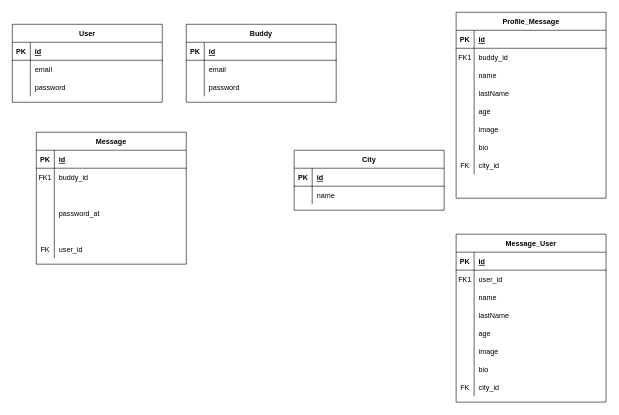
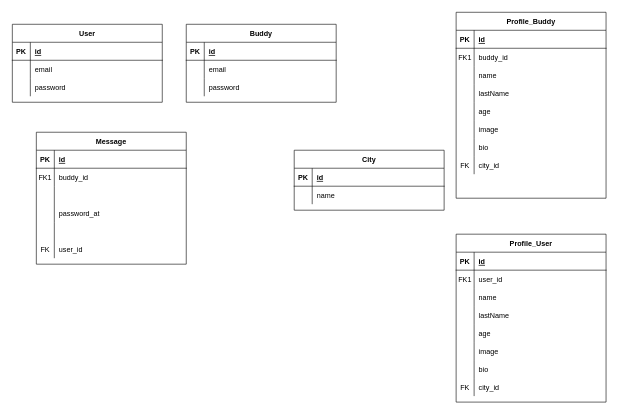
  <mxCell id="0" />
  <mxCell id="1" parent="0" />
  <mxCell id="2" value="Buddy" style="shape=table;startSize=30;container=1;collapsible=1;childLayout=tableLayout;fixedRows=1;rowLines=0;fontStyle=1;align=center;resizeLast=1;" parent="1" vertex="1"><mxGeometry x="310" y="40" width="250" height="130" as="geometry" /></mxCell>
  <mxCell id="3" value="" style="shape=partialRectangle;collapsible=0;dropTarget=0;pointerEvents=0;fillColor=none;points=[[0,0.5],[1,0.5]];portConstraint=eastwest;top=0;left=0;right=0;bottom=1;" parent="2" vertex="1"><mxGeometry y="30" width="250" height="30" as="geometry" /></mxCell>
  <mxCell id="4" value="PK" style="shape=partialRectangle;overflow=hidden;connectable=0;fillColor=none;top=0;left=0;bottom=0;right=0;fontStyle=1;" parent="3" vertex="1"><mxGeometry width="30" height="30" as="geometry" /></mxCell>
  <mxCell id="5" value="id" style="shape=partialRectangle;overflow=hidden;connectable=0;fillColor=none;top=0;left=0;bottom=0;right=0;align=left;spacingLeft=6;fontStyle=5;" parent="3" vertex="1"><mxGeometry x="30" width="220" height="30" as="geometry" /></mxCell>
  <mxCell id="6" style="shape=partialRectangle;collapsible=0;dropTarget=0;pointerEvents=0;fillColor=none;points=[[0,0.5],[1,0.5]];portConstraint=eastwest;top=0;left=0;right=0;bottom=0;" parent="2" vertex="1"><mxGeometry y="60" width="250" height="30" as="geometry" /></mxCell>
  <mxCell id="7" style="shape=partialRectangle;overflow=hidden;connectable=0;fillColor=none;top=0;left=0;bottom=0;right=0;" parent="6" vertex="1"><mxGeometry width="30" height="30" as="geometry" /></mxCell>
  <mxCell id="8" value="email" style="shape=partialRectangle;overflow=hidden;connectable=0;fillColor=none;top=0;left=0;bottom=0;right=0;align=left;spacingLeft=6;" parent="6" vertex="1"><mxGeometry x="30" width="220" height="30" as="geometry" /></mxCell>
  <mxCell id="9" style="shape=partialRectangle;collapsible=0;dropTarget=0;pointerEvents=0;fillColor=none;points=[[0,0.5],[1,0.5]];portConstraint=eastwest;top=0;left=0;right=0;bottom=0;" parent="2" vertex="1"><mxGeometry y="90" width="250" height="30" as="geometry" /></mxCell>
  <mxCell id="10" style="shape=partialRectangle;overflow=hidden;connectable=0;fillColor=none;top=0;left=0;bottom=0;right=0;" parent="9" vertex="1"><mxGeometry width="30" height="30" as="geometry" /></mxCell>
  <mxCell id="11" value="password" style="shape=partialRectangle;overflow=hidden;connectable=0;fillColor=none;top=0;left=0;bottom=0;right=0;align=left;spacingLeft=6;" parent="9" vertex="1"><mxGeometry x="30" width="220" height="30" as="geometry" /></mxCell>
- <mxCell id="12" value="Profile_Message" style="shape=table;startSize=30;container=1;collapsible=1;childLayout=tableLayout;fixedRows=1;rowLines=0;fontStyle=1;align=center;resizeLast=1;" parent="1" vertex="1"><mxGeometry x="760" y="20" width="250" height="310" as="geometry" /></mxCell>
+ <mxCell id="12" value="Profile_Buddy" style="shape=table;startSize=30;container=1;collapsible=1;childLayout=tableLayout;fixedRows=1;rowLines=0;fontStyle=1;align=center;resizeLast=1;" parent="1" vertex="1"><mxGeometry x="760" y="20" width="250" height="310" as="geometry" /></mxCell>
  <mxCell id="13" value="" style="shape=partialRectangle;collapsible=0;dropTarget=0;pointerEvents=0;fillColor=none;points=[[0,0.5],[1,0.5]];portConstraint=eastwest;top=0;left=0;right=0;bottom=1;" parent="12" vertex="1"><mxGeometry y="30" width="250" height="30" as="geometry" /></mxCell>
  <mxCell id="14" value="PK" style="shape=partialRectangle;overflow=hidden;connectable=0;fillColor=none;top=0;left=0;bottom=0;right=0;fontStyle=1;" parent="13" vertex="1"><mxGeometry width="30" height="30" as="geometry" /></mxCell>
  <mxCell id="15" value="id" style="shape=partialRectangle;overflow=hidden;connectable=0;fillColor=none;top=0;left=0;bottom=0;right=0;align=left;spacingLeft=6;fontStyle=5;" parent="13" vertex="1"><mxGeometry x="30" width="220" height="30" as="geometry" /></mxCell>
  <mxCell id="16" value="" style="shape=partialRectangle;collapsible=0;dropTarget=0;pointerEvents=0;fillColor=none;points=[[0,0.5],[1,0.5]];portConstraint=eastwest;top=0;left=0;right=0;bottom=0;" parent="12" vertex="1"><mxGeometry y="60" width="250" height="30" as="geometry" /></mxCell>
  <mxCell id="17" value="FK1" style="shape=partialRectangle;overflow=hidden;connectable=0;fillColor=none;top=0;left=0;bottom=0;right=0;" parent="16" vertex="1"><mxGeometry width="30" height="30" as="geometry" /></mxCell>
  <mxCell id="18" value="buddy_id" style="shape=partialRectangle;overflow=hidden;connectable=0;fillColor=none;top=0;left=0;bottom=0;right=0;align=left;spacingLeft=6;" parent="16" vertex="1"><mxGeometry x="30" width="220" height="30" as="geometry" /></mxCell>
  <mxCell id="19" style="shape=partialRectangle;collapsible=0;dropTarget=0;pointerEvents=0;fillColor=none;points=[[0,0.5],[1,0.5]];portConstraint=eastwest;top=0;left=0;right=0;bottom=0;" parent="12" vertex="1"><mxGeometry y="90" width="250" height="30" as="geometry" /></mxCell>
  <mxCell id="20" style="shape=partialRectangle;overflow=hidden;connectable=0;fillColor=none;top=0;left=0;bottom=0;right=0;" parent="19" vertex="1"><mxGeometry width="30" height="30" as="geometry" /></mxCell>
  <mxCell id="21" value="name" style="shape=partialRectangle;overflow=hidden;connectable=0;fillColor=none;top=0;left=0;bottom=0;right=0;align=left;spacingLeft=6;" parent="19" vertex="1"><mxGeometry x="30" width="220" height="30" as="geometry" /></mxCell>
  <mxCell id="22" style="shape=partialRectangle;collapsible=0;dropTarget=0;pointerEvents=0;fillColor=none;points=[[0,0.5],[1,0.5]];portConstraint=eastwest;top=0;left=0;right=0;bottom=0;" parent="12" vertex="1"><mxGeometry y="120" width="250" height="30" as="geometry" /></mxCell>
  <mxCell id="23" style="shape=partialRectangle;overflow=hidden;connectable=0;fillColor=none;top=0;left=0;bottom=0;right=0;" parent="22" vertex="1"><mxGeometry width="30" height="30" as="geometry" /></mxCell>
  <mxCell id="24" value="lastName" style="shape=partialRectangle;overflow=hidden;connectable=0;fillColor=none;top=0;left=0;bottom=0;right=0;align=left;spacingLeft=6;" parent="22" vertex="1"><mxGeometry x="30" width="220" height="30" as="geometry" /></mxCell>
  <mxCell id="25" value="" style="shape=partialRectangle;collapsible=0;dropTarget=0;pointerEvents=0;fillColor=none;points=[[0,0.5],[1,0.5]];portConstraint=eastwest;top=0;left=0;right=0;bottom=0;" parent="12" vertex="1"><mxGeometry y="150" width="250" height="30" as="geometry" /></mxCell>
  <mxCell id="26" value="" style="shape=partialRectangle;overflow=hidden;connectable=0;fillColor=none;top=0;left=0;bottom=0;right=0;" parent="25" vertex="1"><mxGeometry width="30" height="30" as="geometry" /></mxCell>
  <mxCell id="27" value="age" style="shape=partialRectangle;overflow=hidden;connectable=0;fillColor=none;top=0;left=0;bottom=0;right=0;align=left;spacingLeft=6;" parent="25" vertex="1"><mxGeometry x="30" width="220" height="30" as="geometry" /></mxCell>
  <mxCell id="28" style="shape=partialRectangle;collapsible=0;dropTarget=0;pointerEvents=0;fillColor=none;points=[[0,0.5],[1,0.5]];portConstraint=eastwest;top=0;left=0;right=0;bottom=0;" parent="12" vertex="1"><mxGeometry y="180" width="250" height="30" as="geometry" /></mxCell>
  <mxCell id="29" style="shape=partialRectangle;overflow=hidden;connectable=0;fillColor=none;top=0;left=0;bottom=0;right=0;" parent="28" vertex="1"><mxGeometry width="30" height="30" as="geometry" /></mxCell>
  <mxCell id="30" value="image" style="shape=partialRectangle;overflow=hidden;connectable=0;fillColor=none;top=0;left=0;bottom=0;right=0;align=left;spacingLeft=6;" parent="28" vertex="1"><mxGeometry x="30" width="220" height="30" as="geometry" /></mxCell>
  <mxCell id="31" style="shape=partialRectangle;collapsible=0;dropTarget=0;pointerEvents=0;fillColor=none;points=[[0,0.5],[1,0.5]];portConstraint=eastwest;top=0;left=0;right=0;bottom=0;" parent="12" vertex="1"><mxGeometry y="210" width="250" height="30" as="geometry" /></mxCell>
  <mxCell id="32" style="shape=partialRectangle;overflow=hidden;connectable=0;fillColor=none;top=0;left=0;bottom=0;right=0;" parent="31" vertex="1"><mxGeometry width="30" height="30" as="geometry" /></mxCell>
  <mxCell id="33" value="bio" style="shape=partialRectangle;overflow=hidden;connectable=0;fillColor=none;top=0;left=0;bottom=0;right=0;align=left;spacingLeft=6;" parent="31" vertex="1"><mxGeometry x="30" width="220" height="30" as="geometry" /></mxCell>
  <mxCell id="34" style="shape=partialRectangle;collapsible=0;dropTarget=0;pointerEvents=0;fillColor=none;points=[[0,0.5],[1,0.5]];portConstraint=eastwest;top=0;left=0;right=0;bottom=0;" parent="12" vertex="1"><mxGeometry y="240" width="250" height="30" as="geometry" /></mxCell>
  <mxCell id="35" value="FK" style="shape=partialRectangle;overflow=hidden;connectable=0;fillColor=none;top=0;left=0;bottom=0;right=0;" parent="34" vertex="1"><mxGeometry width="30" height="30" as="geometry" /></mxCell>
  <mxCell id="36" value="city_id" style="shape=partialRectangle;overflow=hidden;connectable=0;fillColor=none;top=0;left=0;bottom=0;right=0;align=left;spacingLeft=6;" parent="34" vertex="1"><mxGeometry x="30" width="220" height="30" as="geometry" /></mxCell>
  <mxCell id="37" style="shape=partialRectangle;collapsible=0;dropTarget=0;pointerEvents=0;fillColor=none;points=[[0,0.5],[1,0.5]];portConstraint=eastwest;top=0;left=0;right=0;bottom=0;" parent="12" vertex="1"><mxGeometry y="270" width="250" height="30" as="geometry" /></mxCell>
  <mxCell id="38" style="shape=partialRectangle;overflow=hidden;connectable=0;fillColor=none;top=0;left=0;bottom=0;right=0;" parent="37" vertex="1"><mxGeometry width="30" height="30" as="geometry" /></mxCell>
  <mxCell id="39" value="User" style="shape=table;startSize=30;container=1;collapsible=1;childLayout=tableLayout;fixedRows=1;rowLines=0;fontStyle=1;align=center;resizeLast=1;" parent="1" vertex="1"><mxGeometry x="20" y="40" width="250" height="130" as="geometry" /></mxCell>
  <mxCell id="40" value="" style="shape=partialRectangle;collapsible=0;dropTarget=0;pointerEvents=0;fillColor=none;points=[[0,0.5],[1,0.5]];portConstraint=eastwest;top=0;left=0;right=0;bottom=1;" parent="39" vertex="1"><mxGeometry y="30" width="250" height="30" as="geometry" /></mxCell>
  <mxCell id="41" value="PK" style="shape=partialRectangle;overflow=hidden;connectable=0;fillColor=none;top=0;left=0;bottom=0;right=0;fontStyle=1;" parent="40" vertex="1"><mxGeometry width="30" height="30" as="geometry" /></mxCell>
  <mxCell id="42" value="id" style="shape=partialRectangle;overflow=hidden;connectable=0;fillColor=none;top=0;left=0;bottom=0;right=0;align=left;spacingLeft=6;fontStyle=5;" parent="40" vertex="1"><mxGeometry x="30" width="220" height="30" as="geometry" /></mxCell>
  <mxCell id="43" style="shape=partialRectangle;collapsible=0;dropTarget=0;pointerEvents=0;fillColor=none;points=[[0,0.5],[1,0.5]];portConstraint=eastwest;top=0;left=0;right=0;bottom=0;" parent="39" vertex="1"><mxGeometry y="60" width="250" height="30" as="geometry" /></mxCell>
  <mxCell id="44" style="shape=partialRectangle;overflow=hidden;connectable=0;fillColor=none;top=0;left=0;bottom=0;right=0;" parent="43" vertex="1"><mxGeometry width="30" height="30" as="geometry" /></mxCell>
  <mxCell id="45" value="email" style="shape=partialRectangle;overflow=hidden;connectable=0;fillColor=none;top=0;left=0;bottom=0;right=0;align=left;spacingLeft=6;" parent="43" vertex="1"><mxGeometry x="30" width="220" height="30" as="geometry" /></mxCell>
  <mxCell id="46" style="shape=partialRectangle;collapsible=0;dropTarget=0;pointerEvents=0;fillColor=none;points=[[0,0.5],[1,0.5]];portConstraint=eastwest;top=0;left=0;right=0;bottom=0;" parent="39" vertex="1"><mxGeometry y="90" width="250" height="30" as="geometry" /></mxCell>
  <mxCell id="47" style="shape=partialRectangle;overflow=hidden;connectable=0;fillColor=none;top=0;left=0;bottom=0;right=0;" parent="46" vertex="1"><mxGeometry width="30" height="30" as="geometry" /></mxCell>
  <mxCell id="48" value="password" style="shape=partialRectangle;overflow=hidden;connectable=0;fillColor=none;top=0;left=0;bottom=0;right=0;align=left;spacingLeft=6;" parent="46" vertex="1"><mxGeometry x="30" width="220" height="30" as="geometry" /></mxCell>
- <mxCell id="49" value="Message_User" style="shape=table;startSize=30;container=1;collapsible=1;childLayout=tableLayout;fixedRows=1;rowLines=0;fontStyle=1;align=center;resizeLast=1;" parent="1" vertex="1"><mxGeometry x="760" y="390" width="250" height="280" as="geometry" /></mxCell>
+ <mxCell id="49" value="Profile_User" style="shape=table;startSize=30;container=1;collapsible=1;childLayout=tableLayout;fixedRows=1;rowLines=0;fontStyle=1;align=center;resizeLast=1;" parent="1" vertex="1"><mxGeometry x="760" y="390" width="250" height="280" as="geometry" /></mxCell>
  <mxCell id="50" value="" style="shape=partialRectangle;collapsible=0;dropTarget=0;pointerEvents=0;fillColor=none;points=[[0,0.5],[1,0.5]];portConstraint=eastwest;top=0;left=0;right=0;bottom=1;" parent="49" vertex="1"><mxGeometry y="30" width="250" height="30" as="geometry" /></mxCell>
  <mxCell id="51" value="PK" style="shape=partialRectangle;overflow=hidden;connectable=0;fillColor=none;top=0;left=0;bottom=0;right=0;fontStyle=1;" parent="50" vertex="1"><mxGeometry width="30" height="30" as="geometry" /></mxCell>
  <mxCell id="52" value="id" style="shape=partialRectangle;overflow=hidden;connectable=0;fillColor=none;top=0;left=0;bottom=0;right=0;align=left;spacingLeft=6;fontStyle=5;" parent="50" vertex="1"><mxGeometry x="30" width="220" height="30" as="geometry" /></mxCell>
  <mxCell id="53" value="" style="shape=partialRectangle;collapsible=0;dropTarget=0;pointerEvents=0;fillColor=none;points=[[0,0.5],[1,0.5]];portConstraint=eastwest;top=0;left=0;right=0;bottom=0;" parent="49" vertex="1"><mxGeometry y="60" width="250" height="30" as="geometry" /></mxCell>
  <mxCell id="54" value="FK1" style="shape=partialRectangle;overflow=hidden;connectable=0;fillColor=none;top=0;left=0;bottom=0;right=0;" parent="53" vertex="1"><mxGeometry width="30" height="30" as="geometry" /></mxCell>
  <mxCell id="55" value="user_id" style="shape=partialRectangle;overflow=hidden;connectable=0;fillColor=none;top=0;left=0;bottom=0;right=0;align=left;spacingLeft=6;" parent="53" vertex="1"><mxGeometry x="30" width="220" height="30" as="geometry" /></mxCell>
  <mxCell id="56" style="shape=partialRectangle;collapsible=0;dropTarget=0;pointerEvents=0;fillColor=none;points=[[0,0.5],[1,0.5]];portConstraint=eastwest;top=0;left=0;right=0;bottom=0;" parent="49" vertex="1"><mxGeometry y="90" width="250" height="30" as="geometry" /></mxCell>
  <mxCell id="57" style="shape=partialRectangle;overflow=hidden;connectable=0;fillColor=none;top=0;left=0;bottom=0;right=0;" parent="56" vertex="1"><mxGeometry width="30" height="30" as="geometry" /></mxCell>
  <mxCell id="58" value="name" style="shape=partialRectangle;overflow=hidden;connectable=0;fillColor=none;top=0;left=0;bottom=0;right=0;align=left;spacingLeft=6;" parent="56" vertex="1"><mxGeometry x="30" width="220" height="30" as="geometry" /></mxCell>
  <mxCell id="59" style="shape=partialRectangle;collapsible=0;dropTarget=0;pointerEvents=0;fillColor=none;points=[[0,0.5],[1,0.5]];portConstraint=eastwest;top=0;left=0;right=0;bottom=0;" parent="49" vertex="1"><mxGeometry y="120" width="250" height="30" as="geometry" /></mxCell>
  <mxCell id="60" style="shape=partialRectangle;overflow=hidden;connectable=0;fillColor=none;top=0;left=0;bottom=0;right=0;" parent="59" vertex="1"><mxGeometry width="30" height="30" as="geometry" /></mxCell>
  <mxCell id="61" value="lastName" style="shape=partialRectangle;overflow=hidden;connectable=0;fillColor=none;top=0;left=0;bottom=0;right=0;align=left;spacingLeft=6;" parent="59" vertex="1"><mxGeometry x="30" width="220" height="30" as="geometry" /></mxCell>
  <mxCell id="62" value="" style="shape=partialRectangle;collapsible=0;dropTarget=0;pointerEvents=0;fillColor=none;points=[[0,0.5],[1,0.5]];portConstraint=eastwest;top=0;left=0;right=0;bottom=0;" parent="49" vertex="1"><mxGeometry y="150" width="250" height="30" as="geometry" /></mxCell>
  <mxCell id="63" value="" style="shape=partialRectangle;overflow=hidden;connectable=0;fillColor=none;top=0;left=0;bottom=0;right=0;" parent="62" vertex="1"><mxGeometry width="30" height="30" as="geometry" /></mxCell>
  <mxCell id="64" value="age" style="shape=partialRectangle;overflow=hidden;connectable=0;fillColor=none;top=0;left=0;bottom=0;right=0;align=left;spacingLeft=6;" parent="62" vertex="1"><mxGeometry x="30" width="220" height="30" as="geometry" /></mxCell>
  <mxCell id="65" style="shape=partialRectangle;collapsible=0;dropTarget=0;pointerEvents=0;fillColor=none;points=[[0,0.5],[1,0.5]];portConstraint=eastwest;top=0;left=0;right=0;bottom=0;" parent="49" vertex="1"><mxGeometry y="180" width="250" height="30" as="geometry" /></mxCell>
  <mxCell id="66" style="shape=partialRectangle;overflow=hidden;connectable=0;fillColor=none;top=0;left=0;bottom=0;right=0;" parent="65" vertex="1"><mxGeometry width="30" height="30" as="geometry" /></mxCell>
  <mxCell id="67" value="image" style="shape=partialRectangle;overflow=hidden;connectable=0;fillColor=none;top=0;left=0;bottom=0;right=0;align=left;spacingLeft=6;" parent="65" vertex="1"><mxGeometry x="30" width="220" height="30" as="geometry" /></mxCell>
  <mxCell id="68" style="shape=partialRectangle;collapsible=0;dropTarget=0;pointerEvents=0;fillColor=none;points=[[0,0.5],[1,0.5]];portConstraint=eastwest;top=0;left=0;right=0;bottom=0;" parent="49" vertex="1"><mxGeometry y="210" width="250" height="30" as="geometry" /></mxCell>
  <mxCell id="69" style="shape=partialRectangle;overflow=hidden;connectable=0;fillColor=none;top=0;left=0;bottom=0;right=0;" parent="68" vertex="1"><mxGeometry width="30" height="30" as="geometry" /></mxCell>
  <mxCell id="70" value="bio" style="shape=partialRectangle;overflow=hidden;connectable=0;fillColor=none;top=0;left=0;bottom=0;right=0;align=left;spacingLeft=6;" parent="68" vertex="1"><mxGeometry x="30" width="220" height="30" as="geometry" /></mxCell>
  <mxCell id="71" style="shape=partialRectangle;collapsible=0;dropTarget=0;pointerEvents=0;fillColor=none;points=[[0,0.5],[1,0.5]];portConstraint=eastwest;top=0;left=0;right=0;bottom=0;" parent="49" vertex="1"><mxGeometry y="240" width="250" height="30" as="geometry" /></mxCell>
  <mxCell id="72" value="FK" style="shape=partialRectangle;overflow=hidden;connectable=0;fillColor=none;top=0;left=0;bottom=0;right=0;" parent="71" vertex="1"><mxGeometry width="30" height="30" as="geometry" /></mxCell>
  <mxCell id="73" value="city_id" style="shape=partialRectangle;overflow=hidden;connectable=0;fillColor=none;top=0;left=0;bottom=0;right=0;align=left;spacingLeft=6;" parent="71" vertex="1"><mxGeometry x="30" width="220" height="30" as="geometry" /></mxCell>
  <mxCell id="74" value="City" style="shape=table;startSize=30;container=1;collapsible=1;childLayout=tableLayout;fixedRows=1;rowLines=0;fontStyle=1;align=center;resizeLast=1;" parent="1" vertex="1"><mxGeometry x="490" y="250" width="250" height="100" as="geometry" /></mxCell>
  <mxCell id="75" value="" style="shape=partialRectangle;collapsible=0;dropTarget=0;pointerEvents=0;fillColor=none;points=[[0,0.5],[1,0.5]];portConstraint=eastwest;top=0;left=0;right=0;bottom=1;" parent="74" vertex="1"><mxGeometry y="30" width="250" height="30" as="geometry" /></mxCell>
  <mxCell id="76" value="PK" style="shape=partialRectangle;overflow=hidden;connectable=0;fillColor=none;top=0;left=0;bottom=0;right=0;fontStyle=1;" parent="75" vertex="1"><mxGeometry width="30" height="30" as="geometry" /></mxCell>
  <mxCell id="77" value="id" style="shape=partialRectangle;overflow=hidden;connectable=0;fillColor=none;top=0;left=0;bottom=0;right=0;align=left;spacingLeft=6;fontStyle=5;" parent="75" vertex="1"><mxGeometry x="30" width="220" height="30" as="geometry" /></mxCell>
  <mxCell id="78" value="" style="shape=partialRectangle;collapsible=0;dropTarget=0;pointerEvents=0;fillColor=none;points=[[0,0.5],[1,0.5]];portConstraint=eastwest;top=0;left=0;right=0;bottom=0;" parent="74" vertex="1"><mxGeometry y="60" width="250" height="30" as="geometry" /></mxCell>
  <mxCell id="79" value="" style="shape=partialRectangle;overflow=hidden;connectable=0;fillColor=none;top=0;left=0;bottom=0;right=0;" parent="78" vertex="1"><mxGeometry width="30" height="30" as="geometry" /></mxCell>
  <mxCell id="80" value="name" style="shape=partialRectangle;overflow=hidden;connectable=0;fillColor=none;top=0;left=0;bottom=0;right=0;align=left;spacingLeft=6;" parent="78" vertex="1"><mxGeometry x="30" width="220" height="30" as="geometry" /></mxCell>
  <mxCell id="81" value="Message" style="shape=table;startSize=30;container=1;collapsible=1;childLayout=tableLayout;fixedRows=1;rowLines=0;fontStyle=1;align=center;resizeLast=1;" parent="1" vertex="1"><mxGeometry x="60" y="220" width="250" height="220" as="geometry" /></mxCell>
  <mxCell id="82" value="" style="shape=partialRectangle;collapsible=0;dropTarget=0;pointerEvents=0;fillColor=none;points=[[0,0.5],[1,0.5]];portConstraint=eastwest;top=0;left=0;right=0;bottom=1;" parent="81" vertex="1"><mxGeometry y="30" width="250" height="30" as="geometry" /></mxCell>
  <mxCell id="83" value="PK" style="shape=partialRectangle;overflow=hidden;connectable=0;fillColor=none;top=0;left=0;bottom=0;right=0;fontStyle=1;" parent="82" vertex="1"><mxGeometry width="30" height="30" as="geometry" /></mxCell>
  <mxCell id="84" value="id" style="shape=partialRectangle;overflow=hidden;connectable=0;fillColor=none;top=0;left=0;bottom=0;right=0;align=left;spacingLeft=6;fontStyle=5;" parent="82" vertex="1"><mxGeometry x="30" width="220" height="30" as="geometry" /></mxCell>
  <mxCell id="85" value="" style="shape=partialRectangle;collapsible=0;dropTarget=0;pointerEvents=0;fillColor=none;points=[[0,0.5],[1,0.5]];portConstraint=eastwest;top=0;left=0;right=0;bottom=0;" parent="81" vertex="1"><mxGeometry y="60" width="250" height="30" as="geometry" /></mxCell>
  <mxCell id="86" value="FK1" style="shape=partialRectangle;overflow=hidden;connectable=0;fillColor=none;top=0;left=0;bottom=0;right=0;" parent="85" vertex="1"><mxGeometry width="30" height="30" as="geometry" /></mxCell>
  <mxCell id="87" value="buddy_id" style="shape=partialRectangle;overflow=hidden;connectable=0;fillColor=none;top=0;left=0;bottom=0;right=0;align=left;spacingLeft=6;" parent="85" vertex="1"><mxGeometry x="30" width="220" height="30" as="geometry" /></mxCell>
  <mxCell id="88" value="" style="shape=partialRectangle;collapsible=0;dropTarget=0;pointerEvents=0;fillColor=none;points=[[0,0.5],[1,0.5]];portConstraint=eastwest;top=0;left=0;right=0;bottom=0;" parent="81" vertex="1"><mxGeometry y="90" width="250" height="30" as="geometry" /></mxCell>
  <mxCell id="89" value="" style="shape=partialRectangle;overflow=hidden;connectable=0;fillColor=none;top=0;left=0;bottom=0;right=0;" parent="88" vertex="1"><mxGeometry width="30" height="30" as="geometry" /></mxCell>
  <mxCell id="90" style="shape=partialRectangle;collapsible=0;dropTarget=0;pointerEvents=0;fillColor=none;points=[[0,0.5],[1,0.5]];portConstraint=eastwest;top=0;left=0;right=0;bottom=0;" parent="81" vertex="1"><mxGeometry y="120" width="250" height="30" as="geometry" /></mxCell>
  <mxCell id="91" style="shape=partialRectangle;overflow=hidden;connectable=0;fillColor=none;top=0;left=0;bottom=0;right=0;" parent="90" vertex="1"><mxGeometry width="30" height="30" as="geometry" /></mxCell>
  <mxCell id="92" value="password_at" style="shape=partialRectangle;overflow=hidden;connectable=0;fillColor=none;top=0;left=0;bottom=0;right=0;align=left;spacingLeft=6;" parent="90" vertex="1"><mxGeometry x="30" width="220" height="30" as="geometry" /></mxCell>
  <mxCell id="93" style="shape=partialRectangle;collapsible=0;dropTarget=0;pointerEvents=0;fillColor=none;points=[[0,0.5],[1,0.5]];portConstraint=eastwest;top=0;left=0;right=0;bottom=0;" parent="81" vertex="1"><mxGeometry y="150" width="250" height="30" as="geometry" /></mxCell>
  <mxCell id="94" style="shape=partialRectangle;overflow=hidden;connectable=0;fillColor=none;top=0;left=0;bottom=0;right=0;" parent="93" vertex="1"><mxGeometry width="30" height="30" as="geometry" /></mxCell>
  <mxCell id="95" style="shape=partialRectangle;collapsible=0;dropTarget=0;pointerEvents=0;fillColor=none;points=[[0,0.5],[1,0.5]];portConstraint=eastwest;top=0;left=0;right=0;bottom=0;" parent="81" vertex="1"><mxGeometry y="180" width="250" height="30" as="geometry" /></mxCell>
  <mxCell id="96" value="FK" style="shape=partialRectangle;overflow=hidden;connectable=0;fillColor=none;top=0;left=0;bottom=0;right=0;" parent="95" vertex="1"><mxGeometry width="30" height="30" as="geometry" /></mxCell>
  <mxCell id="97" value="user_id" style="shape=partialRectangle;overflow=hidden;connectable=0;fillColor=none;top=0;left=0;bottom=0;right=0;align=left;spacingLeft=6;" parent="95" vertex="1"><mxGeometry x="30" width="220" height="30" as="geometry" /></mxCell>
